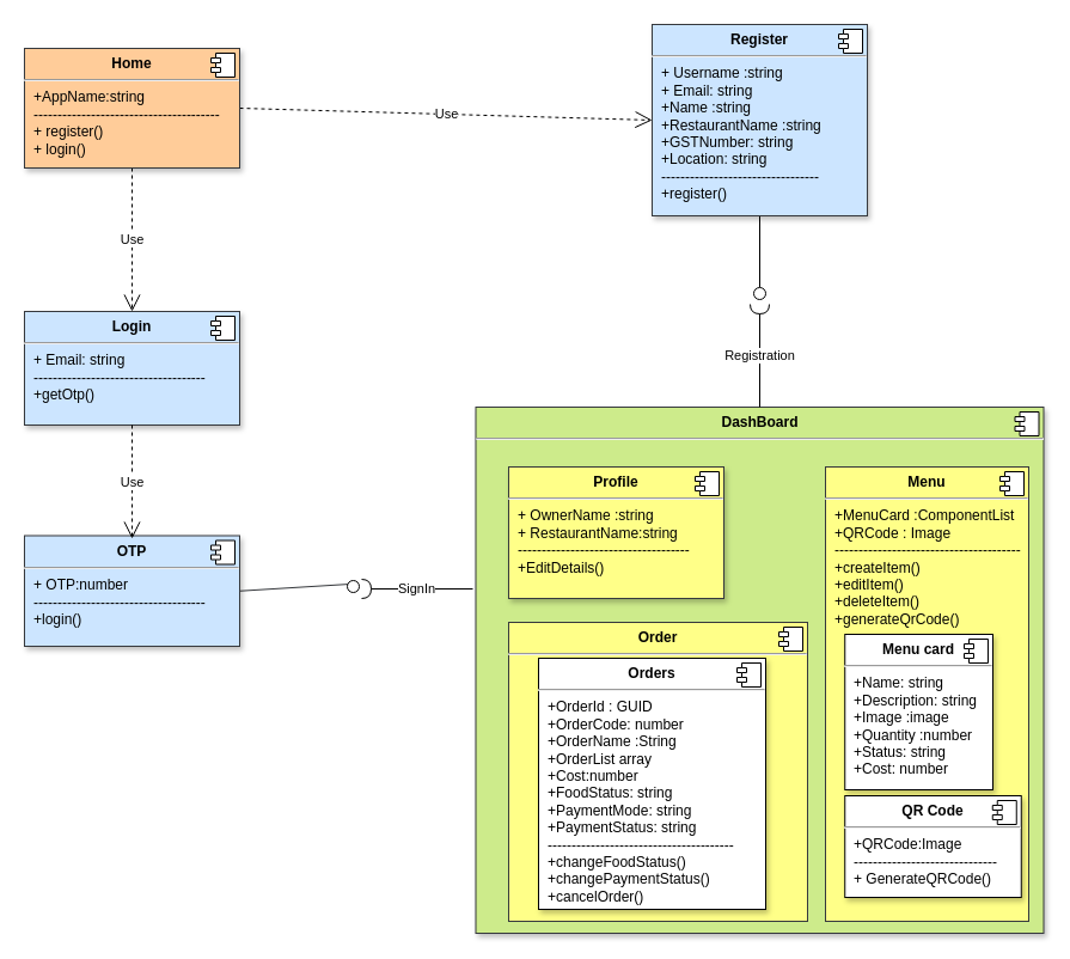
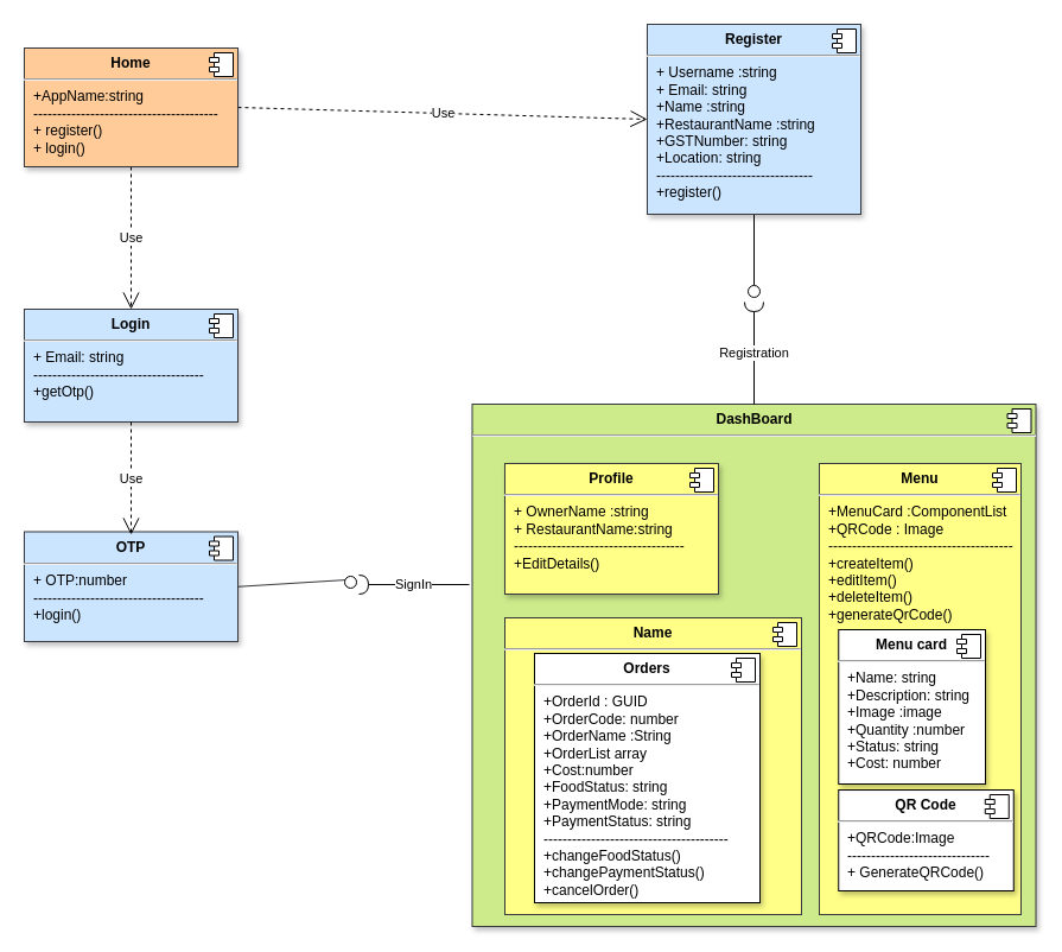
  <mxCell id="0" />
  <mxCell id="1" parent="0" />
  <mxCell id="2" value="Use" style="endArrow=open;endSize=12;dashed=1;html=1;exitX=1;exitY=0.5;exitDx=0;exitDy=0;entryX=0;entryY=0.5;entryDx=0;entryDy=0;" parent="1" source="16" target="18" edge="1"><mxGeometry width="160" relative="1" as="geometry"><mxPoint x="200" y="85" as="sourcePoint" /><mxPoint x="545" y="85" as="targetPoint" /></mxGeometry></mxCell>
  <mxCell id="3" value="Use" style="endArrow=open;endSize=12;dashed=1;html=1;entryX=0.5;entryY=0;entryDx=0;entryDy=0;exitX=0.5;exitY=1;exitDx=0;exitDy=0;" parent="1" source="16" target="20" edge="1"><mxGeometry width="160" relative="1" as="geometry"><mxPoint x="110" y="130" as="sourcePoint" /><mxPoint x="110" y="440" as="targetPoint" /></mxGeometry></mxCell>
  <mxCell id="4" value="&lt;p style=&quot;margin: 0px ; margin-top: 6px ; text-align: center&quot;&gt;&lt;b&gt;DashBoard&lt;/b&gt;&lt;/p&gt;&lt;hr&gt;&lt;p style=&quot;margin: 0px ; margin-left: 8px&quot;&gt;&lt;br&gt;&lt;/p&gt;" style="align=left;overflow=fill;html=1;dropTarget=0;shadow=1;fillColor=#cdeb8b;strokeColor=#36393d;" parent="1" vertex="1"><mxGeometry x="397.5" y="340" width="475" height="440" as="geometry" /></mxCell>
  <mxCell id="5" value="" style="shape=component;jettyWidth=8;jettyHeight=4;" parent="4" vertex="1"><mxGeometry x="1" width="20" height="20" relative="1" as="geometry"><mxPoint x="-24" y="4" as="offset" /></mxGeometry></mxCell>
  <mxCell id="6" value="" style="rounded=0;orthogonalLoop=1;jettySize=auto;html=1;endArrow=none;endFill=0;exitX=1;exitY=0.5;exitDx=0;exitDy=0;entryX=0.2;entryY=0.3;entryDx=0;entryDy=0;entryPerimeter=0;fillColor=#cce5ff;strokeColor=#36393d;" parent="1" source="30" target="8" edge="1"><mxGeometry relative="1" as="geometry"><mxPoint x="200" y="485" as="sourcePoint" /><mxPoint x="260" y="410" as="targetPoint" /></mxGeometry></mxCell>
  <mxCell id="7" value="SignIn" style="rounded=0;orthogonalLoop=1;jettySize=auto;html=1;endArrow=halfCircle;endFill=0;endSize=6;strokeWidth=1;entryX=1.2;entryY=0.7;entryDx=0;entryDy=0;entryPerimeter=0;" parent="1" target="8" edge="1"><mxGeometry relative="1" as="geometry"><mxPoint x="395" y="492" as="sourcePoint" /><mxPoint x="344" y="484" as="targetPoint" /></mxGeometry></mxCell>
  <mxCell id="8" value="" style="ellipse;whiteSpace=wrap;html=1;fontFamily=Helvetica;fontSize=12;fontColor=#000000;align=center;strokeColor=#000000;fillColor=#ffffff;points=[];aspect=fixed;resizable=0;" parent="1" vertex="1"><mxGeometry x="290" y="485" width="10" height="10" as="geometry" /></mxCell>
- <mxCell id="9" value="&lt;p style=&quot;margin: 0px ; margin-top: 6px ; text-align: center&quot;&gt;&lt;b&gt;Order&lt;/b&gt;&lt;/p&gt;&lt;hr&gt;&lt;p style=&quot;margin: 0px ; margin-left: 8px&quot;&gt;&lt;br&gt;&lt;/p&gt;" style="align=left;overflow=fill;html=1;dropTarget=0;fillColor=#ffff88;strokeColor=#36393d;" parent="1" vertex="1"><mxGeometry x="425" y="520" width="250" height="250" as="geometry" /></mxCell>
+ <mxCell id="9" value="&lt;p style=&quot;margin: 0px ; margin-top: 6px ; text-align: center&quot;&gt;&lt;b&gt;Name&lt;/b&gt;&lt;/p&gt;&lt;hr&gt;&lt;p style=&quot;margin: 0px ; margin-left: 8px&quot;&gt;&lt;br&gt;&lt;/p&gt;" style="align=left;overflow=fill;html=1;dropTarget=0;fillColor=#ffff88;strokeColor=#36393d;" parent="1" vertex="1"><mxGeometry x="425" y="520" width="250" height="250" as="geometry" /></mxCell>
  <mxCell id="10" value="" style="shape=component;jettyWidth=8;jettyHeight=4;" parent="9" vertex="1"><mxGeometry x="1" width="20" height="20" relative="1" as="geometry"><mxPoint x="-24" y="4" as="offset" /></mxGeometry></mxCell>
  <mxCell id="11" value="&lt;p style=&quot;margin: 0px ; margin-top: 6px ; text-align: center&quot;&gt;&lt;b&gt;Menu&lt;/b&gt;&lt;/p&gt;&lt;hr&gt;&lt;p style=&quot;margin: 0px ; margin-left: 8px&quot;&gt;+MenuCard :ComponentList&lt;/p&gt;&lt;p style=&quot;margin: 0px ; margin-left: 8px&quot;&gt;+QRCode : Image&lt;/p&gt;&lt;p style=&quot;margin: 0px ; margin-left: 8px&quot;&gt;---------------------------------------&lt;/p&gt;&lt;p style=&quot;margin: 0px ; margin-left: 8px&quot;&gt;+createItem()&lt;/p&gt;&lt;p style=&quot;margin: 0px ; margin-left: 8px&quot;&gt;+editItem()&lt;/p&gt;&lt;p style=&quot;margin: 0px ; margin-left: 8px&quot;&gt;+deleteItem()&lt;/p&gt;&lt;p style=&quot;margin: 0px ; margin-left: 8px&quot;&gt;+generateQrCode()&lt;/p&gt;" style="align=left;overflow=fill;html=1;dropTarget=0;fillColor=#ffff88;strokeColor=#36393d;" parent="1" vertex="1"><mxGeometry x="690" y="390" width="170" height="380" as="geometry" /></mxCell>
  <mxCell id="12" value="" style="shape=component;jettyWidth=8;jettyHeight=4;" parent="11" vertex="1"><mxGeometry x="1" width="20" height="20" relative="1" as="geometry"><mxPoint x="-24" y="4" as="offset" /></mxGeometry></mxCell>
  <mxCell id="13" value="" style="rounded=0;orthogonalLoop=1;jettySize=auto;html=1;endArrow=none;endFill=0;exitX=0.5;exitY=1;exitDx=0;exitDy=0;" parent="1" source="18" edge="1"><mxGeometry relative="1" as="geometry"><mxPoint x="635" y="130" as="sourcePoint" /><mxPoint x="635" y="240" as="targetPoint" /></mxGeometry></mxCell>
  <mxCell id="14" value="Registration" style="rounded=0;orthogonalLoop=1;jettySize=auto;html=1;endArrow=halfCircle;endFill=0;endSize=6;strokeWidth=1;exitX=0.5;exitY=0;exitDx=0;exitDy=0;entryX=0.5;entryY=1.4;entryDx=0;entryDy=0;entryPerimeter=0;" parent="1" source="4" target="15" edge="1"><mxGeometry relative="1" as="geometry"><mxPoint x="500" y="315" as="sourcePoint" /><mxPoint x="638" y="260" as="targetPoint" /></mxGeometry></mxCell>
  <mxCell id="15" value="" style="ellipse;whiteSpace=wrap;html=1;fontFamily=Helvetica;fontSize=12;fontColor=#000000;align=center;strokeColor=#000000;fillColor=#ffffff;points=[];aspect=fixed;resizable=0;" parent="1" vertex="1"><mxGeometry x="630" y="240" width="10" height="10" as="geometry" /></mxCell>
  <mxCell id="16" value="&lt;p style=&quot;margin: 0px ; margin-top: 6px ; text-align: center&quot;&gt;&lt;b&gt;Home&lt;/b&gt;&lt;/p&gt;&lt;hr&gt;&lt;p style=&quot;margin: 0px ; margin-left: 8px&quot;&gt;+AppName:string&lt;/p&gt;&lt;p style=&quot;margin: 0px ; margin-left: 8px&quot;&gt;---------------------------------------&lt;/p&gt;&lt;p style=&quot;margin: 0px ; margin-left: 8px&quot;&gt;+ register()&lt;br&gt;+ login()&lt;/p&gt;" style="align=left;overflow=fill;html=1;dropTarget=0;shadow=1;fillColor=#ffcc99;strokeColor=#36393d;" vertex="1" parent="1"><mxGeometry x="20" y="40" width="180" height="100" as="geometry" /></mxCell>
  <mxCell id="17" value="" style="shape=component;jettyWidth=8;jettyHeight=4;" vertex="1" parent="16"><mxGeometry x="1" width="20" height="20" relative="1" as="geometry"><mxPoint x="-24" y="4" as="offset" /></mxGeometry></mxCell>
  <mxCell id="18" value="&lt;p style=&quot;margin: 0px ; margin-top: 6px ; text-align: center&quot;&gt;&lt;b&gt;Register&lt;/b&gt;&lt;/p&gt;&lt;hr&gt;&lt;p style=&quot;margin: 0px ; margin-left: 8px&quot;&gt;+ Username :string&lt;br&gt;+ Email: string&lt;/p&gt;&lt;p style=&quot;margin: 0px ; margin-left: 8px&quot;&gt;+Name :string&lt;/p&gt;&lt;p style=&quot;margin: 0px ; margin-left: 8px&quot;&gt;+RestaurantName :string&lt;/p&gt;&lt;p style=&quot;margin: 0px ; margin-left: 8px&quot;&gt;+GSTNumber: string&lt;/p&gt;&lt;p style=&quot;margin: 0px ; margin-left: 8px&quot;&gt;+Location: string&lt;/p&gt;&lt;p style=&quot;margin: 0px ; margin-left: 8px&quot;&gt;---------------------------------&lt;/p&gt;&lt;p style=&quot;margin: 0px ; margin-left: 8px&quot;&gt;+register()&lt;/p&gt;&lt;p style=&quot;margin: 0px ; margin-left: 8px&quot;&gt;&lt;br&gt;&lt;/p&gt;&lt;p style=&quot;margin: 0px ; margin-left: 8px&quot;&gt;&lt;br&gt;&lt;/p&gt;" style="align=left;overflow=fill;html=1;dropTarget=0;shadow=1;fillColor=#cce5ff;strokeColor=#36393d;" vertex="1" parent="1"><mxGeometry x="545" y="20" width="180" height="160" as="geometry" /></mxCell>
  <mxCell id="19" value="" style="shape=component;jettyWidth=8;jettyHeight=4;" vertex="1" parent="18"><mxGeometry x="1" width="20" height="20" relative="1" as="geometry"><mxPoint x="-24" y="4" as="offset" /></mxGeometry></mxCell>
  <mxCell id="20" value="&lt;p style=&quot;margin: 0px ; margin-top: 6px ; text-align: center&quot;&gt;&lt;b&gt;Login&lt;/b&gt;&lt;/p&gt;&lt;hr&gt;&lt;p style=&quot;margin: 0px ; margin-left: 8px&quot;&gt;+ Email: string&lt;br&gt;&lt;/p&gt;&lt;p style=&quot;margin: 0px ; margin-left: 8px&quot;&gt;------------------------------------&lt;/p&gt;&lt;p style=&quot;margin: 0px 0px 0px 8px&quot;&gt;+getOtp()&lt;/p&gt;&lt;div&gt;&lt;br&gt;&lt;/div&gt;" style="align=left;overflow=fill;html=1;dropTarget=0;shadow=1;fillColor=#cce5ff;strokeColor=#36393d;" vertex="1" parent="1"><mxGeometry x="20" y="260" width="180" height="95" as="geometry" /></mxCell>
  <mxCell id="21" value="" style="shape=component;jettyWidth=8;jettyHeight=4;" vertex="1" parent="20"><mxGeometry x="1" width="20" height="20" relative="1" as="geometry"><mxPoint x="-24" y="4" as="offset" /></mxGeometry></mxCell>
  <mxCell id="22" value="&lt;p style=&quot;margin: 0px ; margin-top: 6px ; text-align: center&quot;&gt;&lt;b&gt;Profile&lt;/b&gt;&lt;/p&gt;&lt;hr&gt;&lt;p style=&quot;margin: 0px ; margin-left: 8px&quot;&gt;+ OwnerName :string&lt;br&gt;&lt;/p&gt;&lt;p style=&quot;margin: 0px ; margin-left: 8px&quot;&gt;+ RestaurantName:string&lt;/p&gt;&lt;p style=&quot;margin: 0px ; margin-left: 8px&quot;&gt;------------------------------------&lt;/p&gt;&lt;p style=&quot;margin: 0px ; margin-left: 8px&quot;&gt;+EditDetails()&lt;/p&gt;" style="align=left;overflow=fill;html=1;dropTarget=0;shadow=1;fillColor=#ffff88;strokeColor=#36393d;" vertex="1" parent="1"><mxGeometry x="425" y="390" width="180" height="110" as="geometry" /></mxCell>
  <mxCell id="23" value="" style="shape=component;jettyWidth=8;jettyHeight=4;" vertex="1" parent="22"><mxGeometry x="1" width="20" height="20" relative="1" as="geometry"><mxPoint x="-24" y="4" as="offset" /></mxGeometry></mxCell>
  <mxCell id="24" value="&lt;p style=&quot;margin: 0px ; margin-top: 6px ; text-align: center&quot;&gt;&lt;b&gt;Orders&lt;/b&gt;&lt;/p&gt;&lt;hr&gt;&lt;p style=&quot;margin: 0px 0px 0px 8px&quot;&gt;+OrderId : GUID&lt;/p&gt;&lt;p style=&quot;margin: 0px 0px 0px 8px&quot;&gt;+OrderCode: number&lt;/p&gt;&lt;p style=&quot;margin: 0px 0px 0px 8px&quot;&gt;+OrderName :String&lt;/p&gt;&lt;p style=&quot;margin: 0px 0px 0px 8px&quot;&gt;+OrderList array&lt;/p&gt;&lt;p style=&quot;margin: 0px 0px 0px 8px&quot;&gt;+Cost:number&lt;/p&gt;&lt;p style=&quot;margin: 0px 0px 0px 8px&quot;&gt;&lt;span&gt;+FoodStatus: string&lt;/span&gt;&lt;br&gt;&lt;/p&gt;&lt;p style=&quot;margin: 0px 0px 0px 8px&quot;&gt;+PaymentMode: string&lt;/p&gt;&lt;p style=&quot;margin: 0px 0px 0px 8px&quot;&gt;+PaymentStatus: string&lt;/p&gt;&lt;p style=&quot;margin: 0px 0px 0px 8px&quot;&gt;---------------------------------------&lt;/p&gt;&lt;p style=&quot;margin: 0px 0px 0px 8px&quot;&gt;+changeFoodStatus()&lt;/p&gt;&lt;p style=&quot;margin: 0px 0px 0px 8px&quot;&gt;+changePaymentStatus()&lt;/p&gt;&lt;p style=&quot;margin: 0px 0px 0px 8px&quot;&gt;+cancelOrder()&lt;/p&gt;&lt;p style=&quot;margin: 0px 0px 0px 8px&quot;&gt;&lt;br&gt;&lt;/p&gt;" style="align=left;overflow=fill;html=1;dropTarget=0;shadow=1;" vertex="1" parent="1"><mxGeometry x="450" y="550" width="190" height="210" as="geometry" /></mxCell>
  <mxCell id="25" value="" style="shape=component;jettyWidth=8;jettyHeight=4;" vertex="1" parent="24"><mxGeometry x="1" width="20" height="20" relative="1" as="geometry"><mxPoint x="-24" y="4" as="offset" /></mxGeometry></mxCell>
  <mxCell id="26" value="&lt;p style=&quot;margin: 0px ; margin-top: 6px ; text-align: center&quot;&gt;&lt;b&gt;QR Code&lt;/b&gt;&lt;/p&gt;&lt;hr&gt;&lt;p style=&quot;margin: 0px ; margin-left: 8px&quot;&gt;+QRCode:Image&lt;br&gt;&lt;/p&gt;&lt;p style=&quot;margin: 0px ; margin-left: 8px&quot;&gt;------------------------------&lt;/p&gt;&lt;p style=&quot;margin: 0px ; margin-left: 8px&quot;&gt;+ GenerateQRCode()&lt;br&gt;&lt;/p&gt;" style="align=left;overflow=fill;html=1;dropTarget=0;shadow=1;" vertex="1" parent="1"><mxGeometry x="706.25" y="665" width="147.5" height="85" as="geometry" /></mxCell>
  <mxCell id="27" value="" style="shape=component;jettyWidth=8;jettyHeight=4;" vertex="1" parent="26"><mxGeometry x="1" width="20" height="20" relative="1" as="geometry"><mxPoint x="-24" y="4" as="offset" /></mxGeometry></mxCell>
  <mxCell id="28" value="&lt;p style=&quot;margin: 0px ; margin-top: 6px ; text-align: center&quot;&gt;&lt;b&gt;Menu card&lt;/b&gt;&lt;/p&gt;&lt;hr&gt;&lt;p style=&quot;margin: 0px ; margin-left: 8px&quot;&gt;+Name: string&lt;br&gt;&lt;/p&gt;&lt;p style=&quot;margin: 0px ; margin-left: 8px&quot;&gt;+Description: string&lt;/p&gt;&lt;p style=&quot;margin: 0px ; margin-left: 8px&quot;&gt;+Image :image&lt;/p&gt;&lt;p style=&quot;margin: 0px ; margin-left: 8px&quot;&gt;+Quantity :number&lt;/p&gt;&lt;p style=&quot;margin: 0px ; margin-left: 8px&quot;&gt;+Status: string&lt;/p&gt;&lt;p style=&quot;margin: 0px ; margin-left: 8px&quot;&gt;+Cost: number&lt;/p&gt;" style="align=left;overflow=fill;html=1;dropTarget=0;shadow=1;" vertex="1" parent="1"><mxGeometry x="706.25" y="530" width="123.75" height="130" as="geometry" /></mxCell>
  <mxCell id="29" value="" style="shape=component;jettyWidth=8;jettyHeight=4;" vertex="1" parent="28"><mxGeometry x="1" width="20" height="20" relative="1" as="geometry"><mxPoint x="-24" y="4" as="offset" /></mxGeometry></mxCell>
  <mxCell id="30" value="&lt;p style=&quot;margin: 0px ; margin-top: 6px ; text-align: center&quot;&gt;&lt;b&gt;OTP&lt;/b&gt;&lt;/p&gt;&lt;hr&gt;&lt;p style=&quot;margin: 0px ; margin-left: 8px&quot;&gt;+ OTP:number&lt;/p&gt;&lt;p style=&quot;margin: 0px ; margin-left: 8px&quot;&gt;------------------------------------&lt;/p&gt;&lt;p style=&quot;margin: 0px ; margin-left: 8px&quot;&gt;&lt;span&gt;+login()&lt;/span&gt;&lt;br&gt;&lt;/p&gt;&lt;p style=&quot;margin: 0px ; margin-left: 8px&quot;&gt;&lt;br&gt;&lt;/p&gt;" style="align=left;overflow=fill;html=1;dropTarget=0;shadow=1;fillColor=#cce5ff;strokeColor=#36393d;" vertex="1" parent="1"><mxGeometry x="20" y="447.5" width="180" height="92.5" as="geometry" /></mxCell>
  <mxCell id="31" value="" style="shape=component;jettyWidth=8;jettyHeight=4;" vertex="1" parent="30"><mxGeometry x="1" width="20" height="20" relative="1" as="geometry"><mxPoint x="-24" y="4" as="offset" /></mxGeometry></mxCell>
  <mxCell id="32" value="Use" style="endArrow=open;endSize=12;dashed=1;html=1;exitX=0.5;exitY=1;exitDx=0;exitDy=0;" edge="1" parent="1" source="20"><mxGeometry width="160" relative="1" as="geometry"><mxPoint x="480" y="300" as="sourcePoint" /><mxPoint x="110" y="450" as="targetPoint" /></mxGeometry></mxCell>
